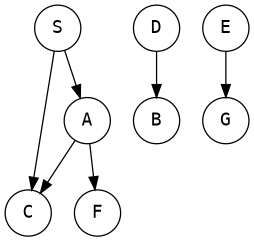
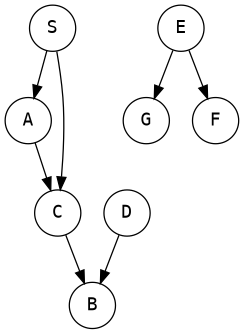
  digraph {
    fontname="DejaVu Sans Mono"
    node [fontname="DejaVu Sans Mono" shape=circle]
    edge [fontname="DejaVu Sans Mono"]
    n1 [label=S]
    n2 [label=A]
    n3 [label=C]
    n4 [label=B]
    n5 [label=D]
    n6 [label=E]
    n7 [label=G]
    n8 [label=F]
    n1 -> n2
    n1 -> n3
    n2 -> n3
+   n3 -> n4
    n5 -> n4
    n6 -> n7
-   n2 -> n8
+   n6 -> n8
  }
